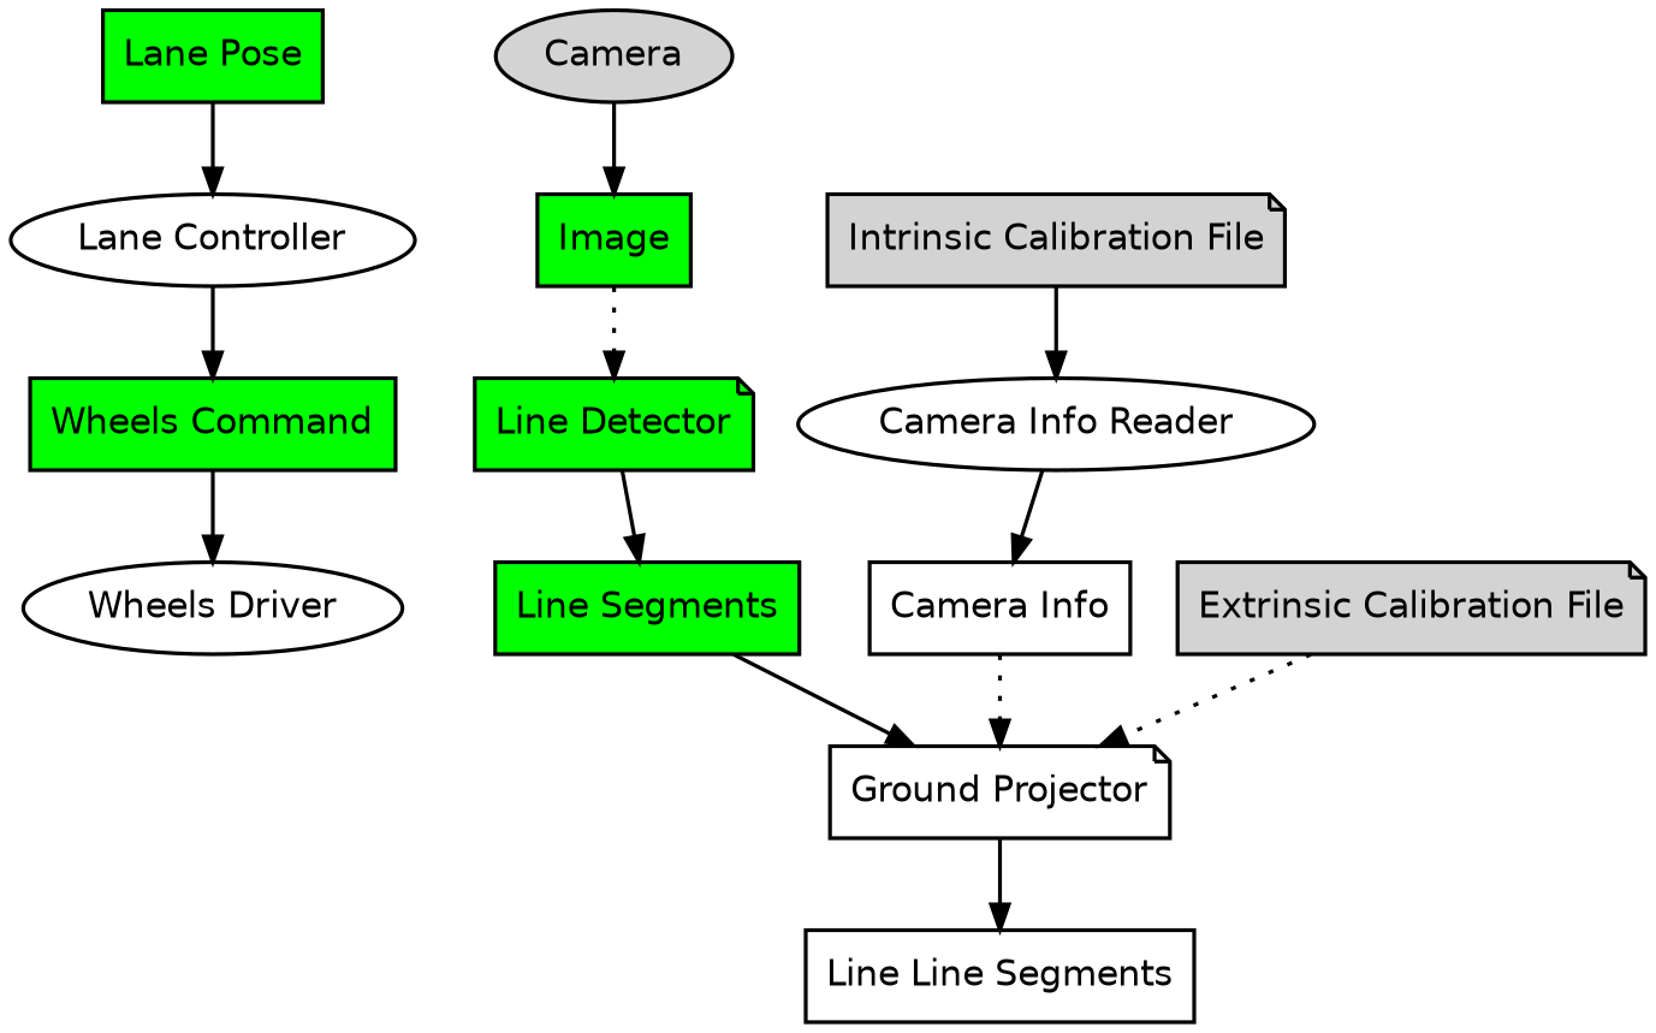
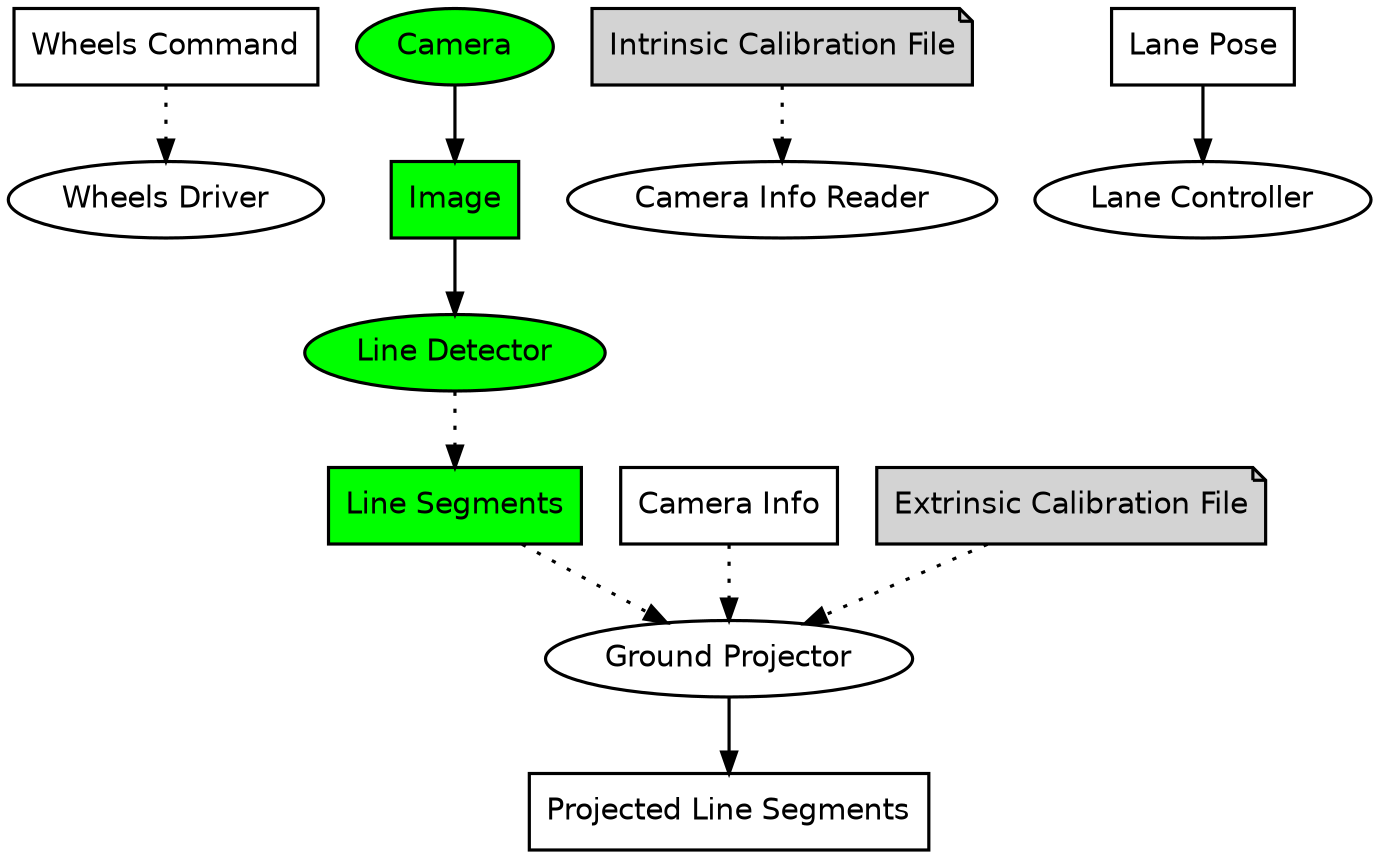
  digraph {
    fontname="DejaVu Sans"
    node [fillcolor=white fontname="DejaVu Sans" penwidth=1.5 shape=ellipse style=filled]
    edge [fontname="DejaVu Sans" penwidth=1.5]
    n1 [label="Wheels Driver"]
-   n2 [fillcolor=lightgrey label=Camera]
+   n2 [fillcolor=green label=Camera]
    n3 [fillcolor=green label=Image shape=box]
-   n4 [fillcolor=green label="Line Detector" shape=note]
+   n4 [fillcolor=green label="Line Detector"]
    n5 [label="Camera Info Reader"]
    n6 [label="Camera Info" shape=box]
-   n7 [label="Ground Projector" shape=note]
+   n7 [label="Ground Projector"]
    n8 [label="Lane Controller"]
-   n9 [fillcolor=green label="Wheels Command" shape=box]
+   n9 [label="Wheels Command" shape=box]
    n10 [fillcolor=green label="Line Segments" shape=box]
-   n11 [label="Line Line Segments" shape=box]
-   n12 [fillcolor=green label="Lane Pose" shape=box]
+   n11 [label="Projected Line Segments" shape=box]
+   n12 [label="Lane Pose" shape=box]
    n13 [label="Extrinsic Calibration File" shape=note fillcolor=""]
    n14 [label="Intrinsic Calibration File" shape=note fillcolor=""]
    n2 -> n3
-   n3 -> n4 [style=dotted]
-   n4 -> n10
-   n5 -> n6
+   n3 -> n4
+   n4 -> n10 [style=dotted]
    n6 -> n7 [style=dotted]
    n7 -> n11
-   n8 -> n9
-   n9 -> n1
-   n10 -> n7
+   n9 -> n1 [style=dotted]
+   n10 -> n7 [style=dotted]
    n12 -> n8
    n13 -> n7 [style=dotted]
-   n14 -> n5 [style=solid]
+   n14 -> n5 [style=dotted]
  }
